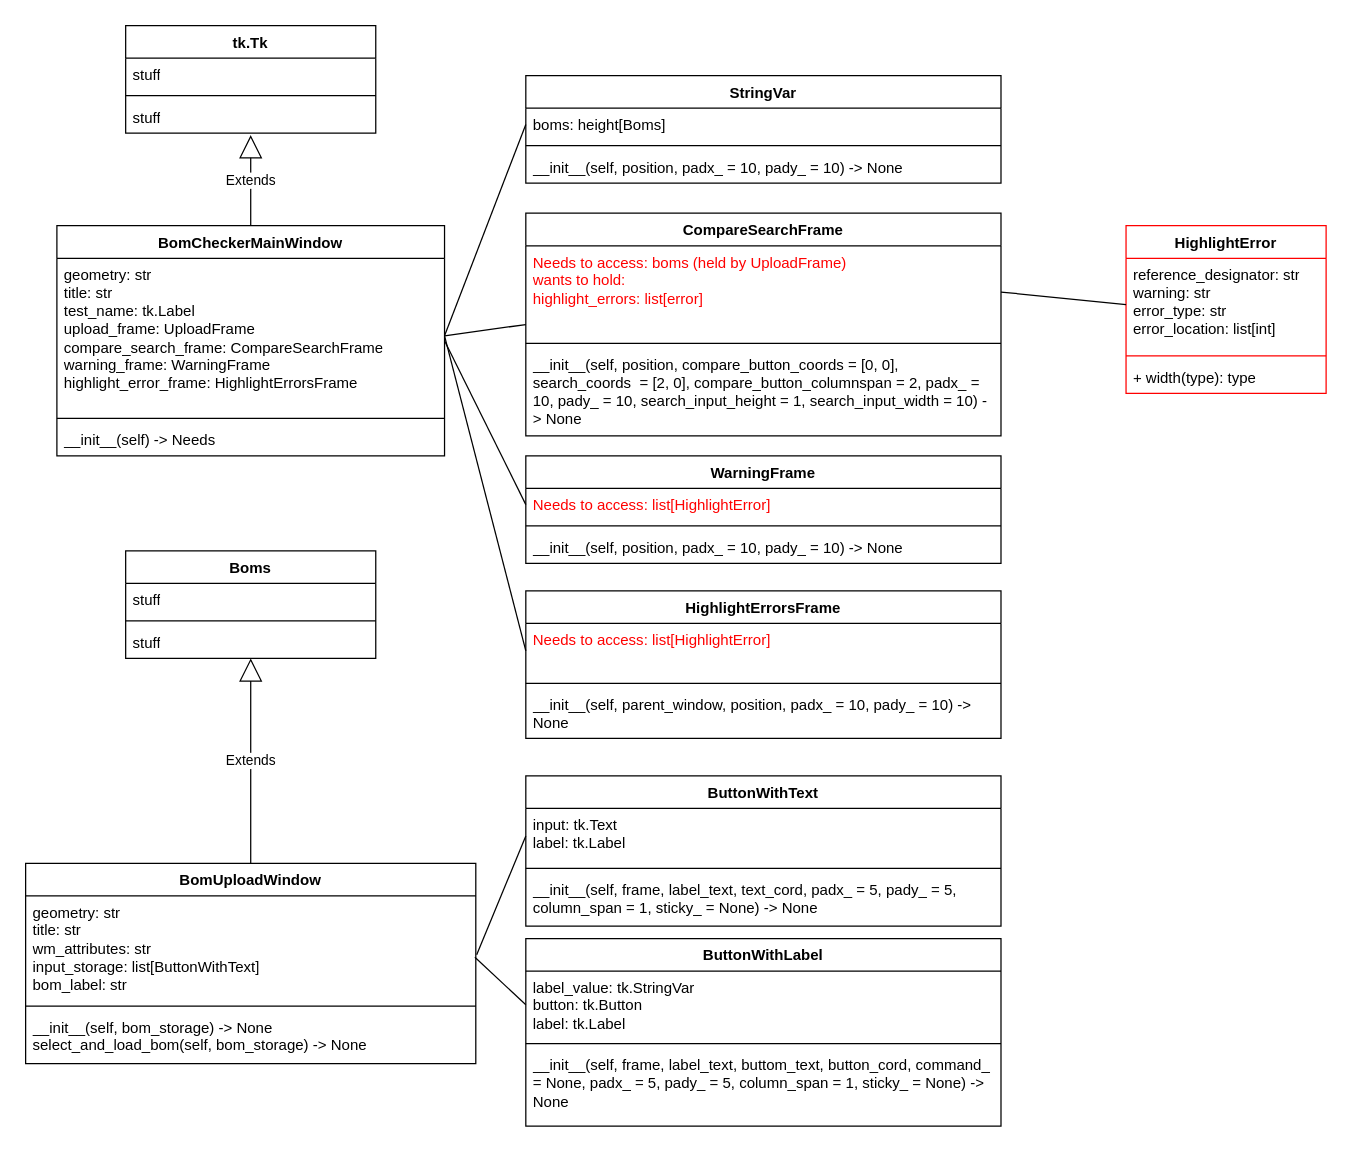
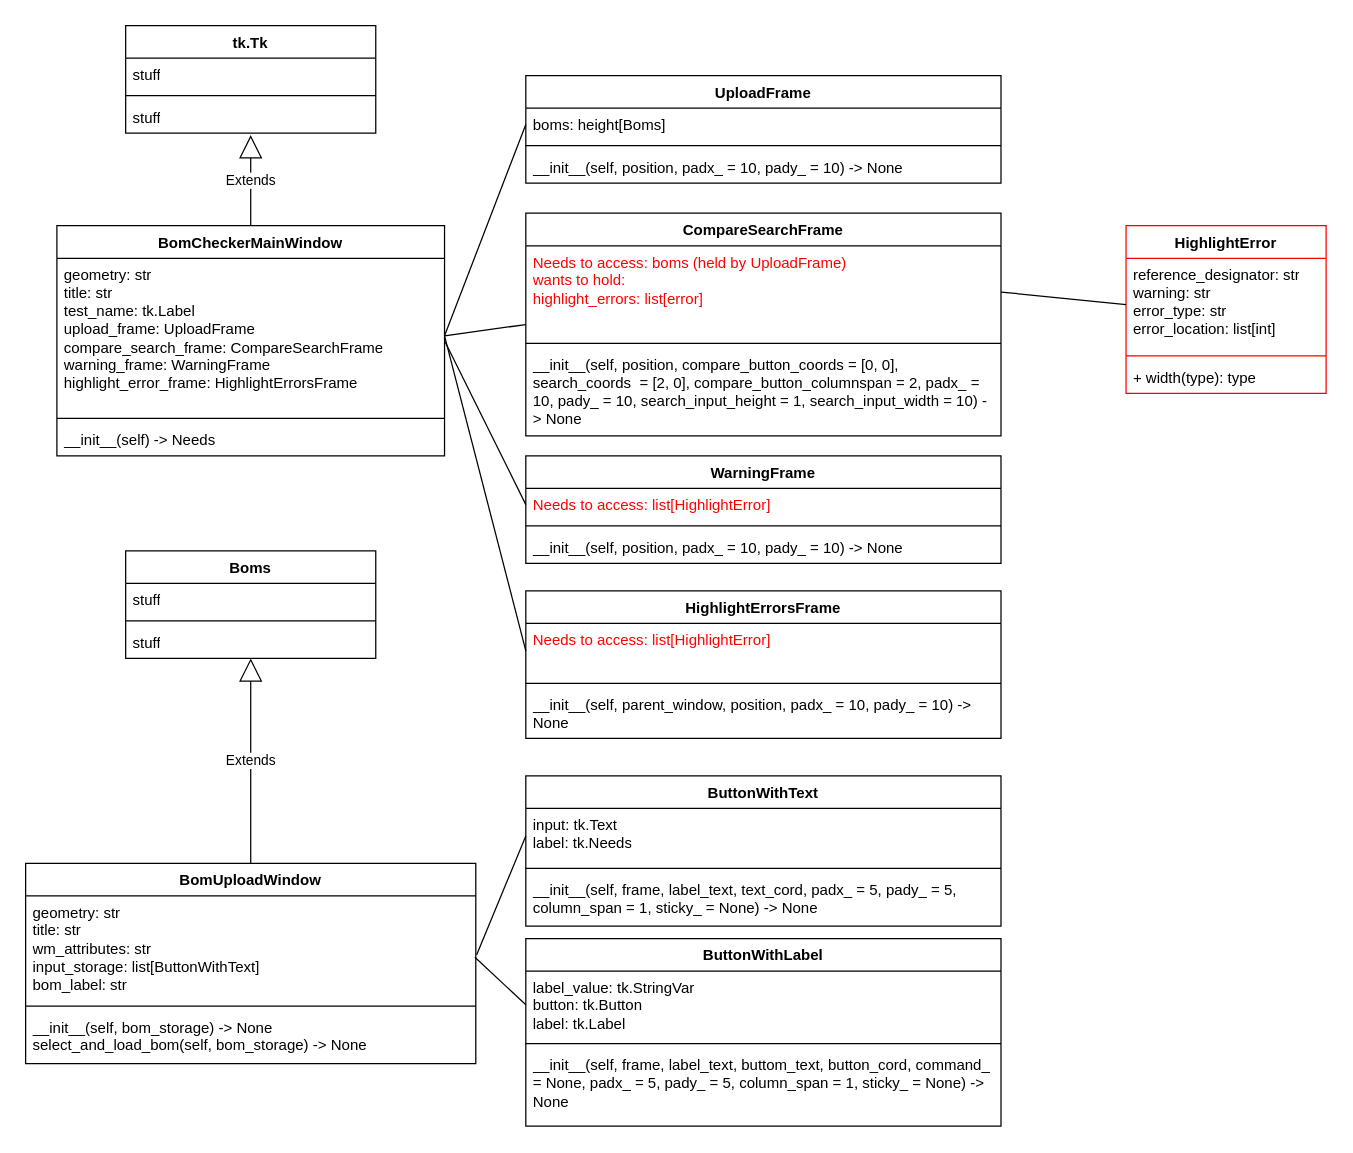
  <mxCell id="0" />
  <mxCell id="1" parent="0" />
  <mxCell id="2" value="tk.Tk" style="swimlane;fontStyle=1;align=center;verticalAlign=top;childLayout=stackLayout;horizontal=1;startSize=26;horizontalStack=0;resizeParent=1;resizeParentMax=0;resizeLast=0;collapsible=1;marginBottom=0;whiteSpace=wrap;html=1;" parent="1" vertex="1"><mxGeometry x="100" width="200" height="86" as="geometry" y="20" /></mxCell>
  <mxCell id="3" value="stuff" style="text;strokeColor=none;fillColor=none;align=left;verticalAlign=top;spacingLeft=4;spacingRight=4;overflow=hidden;rotatable=0;points=[[0,0.5],[1,0.5]];portConstraint=eastwest;whiteSpace=wrap;html=1;" parent="2" vertex="1"><mxGeometry y="26" width="200" height="26" as="geometry" /></mxCell>
  <mxCell id="4" value="" style="line;strokeWidth=1;fillColor=none;align=left;verticalAlign=middle;spacingTop=-1;spacingLeft=3;spacingRight=3;rotatable=0;labelPosition=right;points=[];portConstraint=eastwest;strokeColor=inherit;" parent="2" vertex="1"><mxGeometry y="52" width="200" height="8" as="geometry" /></mxCell>
  <mxCell id="5" value="stuff" style="text;strokeColor=none;fillColor=none;align=left;verticalAlign=top;spacingLeft=4;spacingRight=4;overflow=hidden;rotatable=0;points=[[0,0.5],[1,0.5]];portConstraint=eastwest;whiteSpace=wrap;html=1;" parent="2" vertex="1"><mxGeometry y="60" width="200" height="26" as="geometry" /></mxCell>
  <mxCell id="6" value="BomCheckerMainWindow" style="swimlane;fontStyle=1;align=center;verticalAlign=top;childLayout=stackLayout;horizontal=1;startSize=26;horizontalStack=0;resizeParent=1;resizeParentMax=0;resizeLast=0;collapsible=1;marginBottom=0;whiteSpace=wrap;html=1;" parent="1" vertex="1"><mxGeometry x="45" y="180" width="310" height="184" as="geometry" /></mxCell>
  <mxCell id="7" value="&lt;div&gt;geometry: str&lt;br&gt;&lt;/div&gt;&lt;div&gt;title: str&lt;/div&gt;&lt;div&gt;test_name: tk.Label&lt;/div&gt;&lt;div&gt;upload_frame: UploadFrame&lt;/div&gt;&lt;div&gt;compare_search_frame: CompareSearchFrame&lt;/div&gt;&lt;div&gt;warning_frame: WarningFrame&lt;/div&gt;&lt;div&gt;highlight_error_frame: HighlightErrorsFrame&lt;br&gt;&lt;/div&gt;&lt;div&gt;&lt;br&gt;&lt;/div&gt;&lt;div&gt;&lt;br&gt;&lt;br&gt;&lt;/div&gt;" style="text;strokeColor=none;fillColor=none;align=left;verticalAlign=top;spacingLeft=4;spacingRight=4;overflow=hidden;rotatable=0;points=[[0,0.5],[1,0.5]];portConstraint=eastwest;whiteSpace=wrap;html=1;" parent="6" vertex="1"><mxGeometry y="26" width="310" height="124" as="geometry" /></mxCell>
  <mxCell id="8" value="" style="line;strokeWidth=1;fillColor=none;align=left;verticalAlign=middle;spacingTop=-1;spacingLeft=3;spacingRight=3;rotatable=0;labelPosition=right;points=[];portConstraint=eastwest;strokeColor=inherit;" parent="6" vertex="1"><mxGeometry y="150" width="310" height="8" as="geometry" /></mxCell>
  <mxCell id="9" value="__init__(self) -&amp;gt; Needs" style="text;strokeColor=none;fillColor=none;align=left;verticalAlign=top;spacingLeft=4;spacingRight=4;overflow=hidden;rotatable=0;points=[[0,0.5],[1,0.5]];portConstraint=eastwest;whiteSpace=wrap;html=1;" parent="6" vertex="1"><mxGeometry y="158" width="310" height="26" as="geometry" /></mxCell>
- <mxCell id="10" value="StringVar" style="swimlane;fontStyle=1;align=center;verticalAlign=top;childLayout=stackLayout;horizontal=1;startSize=26;horizontalStack=0;resizeParent=1;resizeParentMax=0;resizeLast=0;collapsible=1;marginBottom=0;whiteSpace=wrap;html=1;" parent="1" vertex="1"><mxGeometry x="420" y="60" width="380" height="86" as="geometry" /></mxCell>
+ <mxCell id="10" value="UploadFrame" style="swimlane;fontStyle=1;align=center;verticalAlign=top;childLayout=stackLayout;horizontal=1;startSize=26;horizontalStack=0;resizeParent=1;resizeParentMax=0;resizeLast=0;collapsible=1;marginBottom=0;whiteSpace=wrap;html=1;" parent="1" vertex="1"><mxGeometry x="420" y="60" width="380" height="86" as="geometry" /></mxCell>
  <mxCell id="11" value="boms: height[Boms]" style="text;strokeColor=none;fillColor=none;align=left;verticalAlign=top;spacingLeft=4;spacingRight=4;overflow=hidden;rotatable=0;points=[[0,0.5],[1,0.5]];portConstraint=eastwest;whiteSpace=wrap;html=1;" parent="10" vertex="1"><mxGeometry y="26" width="380" height="26" as="geometry" /></mxCell>
  <mxCell id="12" value="" style="line;strokeWidth=1;fillColor=none;align=left;verticalAlign=middle;spacingTop=-1;spacingLeft=3;spacingRight=3;rotatable=0;labelPosition=right;points=[];portConstraint=eastwest;strokeColor=inherit;" parent="10" vertex="1"><mxGeometry y="52" width="380" height="8" as="geometry" /></mxCell>
  <mxCell id="13" value="__init__(self, position, padx_ = 10, pady_ = 10) -&amp;gt; None" style="text;strokeColor=none;fillColor=none;align=left;verticalAlign=top;spacingLeft=4;spacingRight=4;overflow=hidden;rotatable=0;points=[[0,0.5],[1,0.5]];portConstraint=eastwest;whiteSpace=wrap;html=1;" parent="10" vertex="1"><mxGeometry y="60" width="380" height="26" as="geometry" /></mxCell>
  <mxCell id="14" value="CompareSearchFrame" style="swimlane;fontStyle=1;align=center;verticalAlign=top;childLayout=stackLayout;horizontal=1;startSize=26;horizontalStack=0;resizeParent=1;resizeParentMax=0;resizeLast=0;collapsible=1;marginBottom=0;whiteSpace=wrap;html=1;" parent="1" vertex="1"><mxGeometry x="420" y="170" width="380" height="178" as="geometry" /></mxCell>
  <mxCell id="15" value="&lt;div&gt;&lt;font color=&quot;#ff0000&quot;&gt;Needs to access: boms (held by UploadFrame)&lt;br&gt;&lt;/font&gt;&lt;/div&gt;&lt;div&gt;&lt;font color=&quot;#ff0000&quot;&gt;wants to hold: &lt;br&gt;&lt;/font&gt;&lt;/div&gt;&lt;font color=&quot;#ff0000&quot;&gt;highlight_errors: list[error]&lt;br&gt;&lt;/font&gt;" style="text;strokeColor=none;fillColor=none;align=left;verticalAlign=top;spacingLeft=4;spacingRight=4;overflow=hidden;rotatable=0;points=[[0,0.5],[1,0.5]];portConstraint=eastwest;whiteSpace=wrap;html=1;" parent="14" vertex="1"><mxGeometry y="26" width="380" height="74" as="geometry" /></mxCell>
  <mxCell id="16" value="" style="line;strokeWidth=1;fillColor=none;align=left;verticalAlign=middle;spacingTop=-1;spacingLeft=3;spacingRight=3;rotatable=0;labelPosition=right;points=[];portConstraint=eastwest;strokeColor=inherit;" parent="14" vertex="1"><mxGeometry y="100" width="380" height="8" as="geometry" /></mxCell>
  <mxCell id="17" value="__init__(self, position, compare_button_coords = [0, 0], search_coords&amp;nbsp; = [2, 0], compare_button_columnspan = 2, padx_ = 10, pady_ = 10, search_input_height = 1, search_input_width = 10) -&amp;gt; None" style="text;strokeColor=none;fillColor=none;align=left;verticalAlign=top;spacingLeft=4;spacingRight=4;overflow=hidden;rotatable=0;points=[[0,0.5],[1,0.5]];portConstraint=eastwest;whiteSpace=wrap;html=1;" parent="14" vertex="1"><mxGeometry y="108" width="380" height="70" as="geometry" /></mxCell>
  <mxCell id="18" value="WarningFrame" style="swimlane;fontStyle=1;align=center;verticalAlign=top;childLayout=stackLayout;horizontal=1;startSize=26;horizontalStack=0;resizeParent=1;resizeParentMax=0;resizeLast=0;collapsible=1;marginBottom=0;whiteSpace=wrap;html=1;" parent="1" vertex="1"><mxGeometry x="420" y="364" width="380" height="86" as="geometry" /></mxCell>
  <mxCell id="19" value="&lt;div&gt;&lt;font color=&quot;#ff0000&quot;&gt;Needs to access: list[HighlightError]&lt;br&gt;&lt;/font&gt;&lt;/div&gt;" style="text;strokeColor=none;fillColor=none;align=left;verticalAlign=top;spacingLeft=4;spacingRight=4;overflow=hidden;rotatable=0;points=[[0,0.5],[1,0.5]];portConstraint=eastwest;whiteSpace=wrap;html=1;" parent="18" vertex="1"><mxGeometry y="26" width="380" height="26" as="geometry" /></mxCell>
  <mxCell id="20" value="" style="line;strokeWidth=1;fillColor=none;align=left;verticalAlign=middle;spacingTop=-1;spacingLeft=3;spacingRight=3;rotatable=0;labelPosition=right;points=[];portConstraint=eastwest;strokeColor=inherit;" parent="18" vertex="1"><mxGeometry y="52" width="380" height="8" as="geometry" /></mxCell>
  <mxCell id="21" value="__init__(self, position, padx_ = 10, pady_ = 10) -&amp;gt; None" style="text;strokeColor=none;fillColor=none;align=left;verticalAlign=top;spacingLeft=4;spacingRight=4;overflow=hidden;rotatable=0;points=[[0,0.5],[1,0.5]];portConstraint=eastwest;whiteSpace=wrap;html=1;" parent="18" vertex="1"><mxGeometry y="60" width="380" height="26" as="geometry" /></mxCell>
  <mxCell id="22" value="HighlightErrorsFrame" style="swimlane;fontStyle=1;align=center;verticalAlign=top;childLayout=stackLayout;horizontal=1;startSize=26;horizontalStack=0;resizeParent=1;resizeParentMax=0;resizeLast=0;collapsible=1;marginBottom=0;whiteSpace=wrap;html=1;" parent="1" vertex="1"><mxGeometry x="420" y="472" width="380" height="118" as="geometry" /></mxCell>
  <mxCell id="23" value="&lt;font color=&quot;#ff0000&quot;&gt;Needs to access: list[HighlightError]&lt;br&gt;&lt;/font&gt;" style="text;strokeColor=none;fillColor=none;align=left;verticalAlign=top;spacingLeft=4;spacingRight=4;overflow=hidden;rotatable=0;points=[[0,0.5],[1,0.5]];portConstraint=eastwest;whiteSpace=wrap;html=1;" parent="22" vertex="1"><mxGeometry y="26" width="380" height="44" as="geometry" /></mxCell>
  <mxCell id="24" value="" style="line;strokeWidth=1;fillColor=none;align=left;verticalAlign=middle;spacingTop=-1;spacingLeft=3;spacingRight=3;rotatable=0;labelPosition=right;points=[];portConstraint=eastwest;strokeColor=inherit;" parent="22" vertex="1"><mxGeometry y="70" width="380" height="8" as="geometry" /></mxCell>
  <mxCell id="25" value="__init__(self, parent_window, position, padx_ = 10, pady_ = 10) -&amp;gt; None" style="text;strokeColor=none;fillColor=none;align=left;verticalAlign=top;spacingLeft=4;spacingRight=4;overflow=hidden;rotatable=0;points=[[0,0.5],[1,0.5]];portConstraint=eastwest;whiteSpace=wrap;html=1;" parent="22" vertex="1"><mxGeometry y="78" width="380" height="40" as="geometry" /></mxCell>
  <mxCell id="26" value="Extends" style="endArrow=block;endSize=16;endFill=0;html=1;rounded=0;entryX=0.5;entryY=1.058;entryDx=0;entryDy=0;entryPerimeter=0;exitX=0.5;exitY=0;exitDx=0;exitDy=0;" parent="1" source="6" target="5" edge="1"><mxGeometry width="160" relative="1" as="geometry"><mxPoint x="210" y="300" as="sourcePoint" /><mxPoint x="370" y="300" as="targetPoint" /></mxGeometry></mxCell>
  <mxCell id="27" value="" style="endArrow=none;html=1;rounded=0;entryX=0;entryY=0.5;entryDx=0;entryDy=0;exitX=1;exitY=0.5;exitDx=0;exitDy=0;" parent="1" source="7" target="11" edge="1"><mxGeometry width="50" height="50" relative="1" as="geometry"><mxPoint x="340" y="290" as="sourcePoint" /><mxPoint x="390" y="240" as="targetPoint" /></mxGeometry></mxCell>
  <mxCell id="28" value="" style="endArrow=none;html=1;rounded=0;entryX=0;entryY=0.5;entryDx=0;entryDy=0;exitX=1;exitY=0.5;exitDx=0;exitDy=0;" parent="1" source="7" target="14" edge="1"><mxGeometry width="50" height="50" relative="1" as="geometry"><mxPoint x="365" y="278" as="sourcePoint" /><mxPoint x="430" y="92" as="targetPoint" /></mxGeometry></mxCell>
  <mxCell id="29" value="" style="endArrow=none;html=1;rounded=0;entryX=0;entryY=0.5;entryDx=0;entryDy=0;exitX=1;exitY=0.5;exitDx=0;exitDy=0;" parent="1" source="7" target="23" edge="1"><mxGeometry width="50" height="50" relative="1" as="geometry"><mxPoint x="340" y="300" as="sourcePoint" /><mxPoint x="390" y="250" as="targetPoint" /></mxGeometry></mxCell>
  <mxCell id="30" value="" style="endArrow=none;html=1;rounded=0;entryX=0;entryY=0.5;entryDx=0;entryDy=0;exitX=1;exitY=0.5;exitDx=0;exitDy=0;" parent="1" source="6" target="19" edge="1"><mxGeometry width="50" height="50" relative="1" as="geometry"><mxPoint x="340" y="300" as="sourcePoint" /><mxPoint x="390" y="250" as="targetPoint" /></mxGeometry></mxCell>
  <mxCell id="31" value="ButtonWithText" style="swimlane;fontStyle=1;align=center;verticalAlign=top;childLayout=stackLayout;horizontal=1;startSize=26;horizontalStack=0;resizeParent=1;resizeParentMax=0;resizeLast=0;collapsible=1;marginBottom=0;whiteSpace=wrap;html=1;" parent="1" vertex="1"><mxGeometry x="420" y="620" width="380" height="120" as="geometry" /></mxCell>
- <mxCell id="32" value="&lt;div&gt;input: tk.Text&lt;/div&gt;&lt;div&gt;label: tk.Label&lt;br&gt;&lt;/div&gt;" style="text;strokeColor=none;fillColor=none;align=left;verticalAlign=top;spacingLeft=4;spacingRight=4;overflow=hidden;rotatable=0;points=[[0,0.5],[1,0.5]];portConstraint=eastwest;whiteSpace=wrap;html=1;" parent="31" vertex="1"><mxGeometry y="26" width="380" height="44" as="geometry" /></mxCell>
+ <mxCell id="32" value="&lt;div&gt;input: tk.Text&lt;/div&gt;&lt;div&gt;label: tk.Needs&lt;br&gt;&lt;/div&gt;" style="text;strokeColor=none;fillColor=none;align=left;verticalAlign=top;spacingLeft=4;spacingRight=4;overflow=hidden;rotatable=0;points=[[0,0.5],[1,0.5]];portConstraint=eastwest;whiteSpace=wrap;html=1;" parent="31" vertex="1"><mxGeometry y="26" width="380" height="44" as="geometry" /></mxCell>
  <mxCell id="33" value="" style="line;strokeWidth=1;fillColor=none;align=left;verticalAlign=middle;spacingTop=-1;spacingLeft=3;spacingRight=3;rotatable=0;labelPosition=right;points=[];portConstraint=eastwest;strokeColor=inherit;" parent="31" vertex="1"><mxGeometry y="70" width="380" height="8" as="geometry" /></mxCell>
  <mxCell id="34" value="__init__(self, frame, label_text, text_cord, padx_ = 5, pady_ = 5, column_span = 1, sticky_ = None) -&amp;gt; None" style="text;strokeColor=none;fillColor=none;align=left;verticalAlign=top;spacingLeft=4;spacingRight=4;overflow=hidden;rotatable=0;points=[[0,0.5],[1,0.5]];portConstraint=eastwest;whiteSpace=wrap;html=1;" parent="31" vertex="1"><mxGeometry y="78" width="380" height="42" as="geometry" /></mxCell>
  <mxCell id="35" value="ButtonWithLabel" style="swimlane;fontStyle=1;align=center;verticalAlign=top;childLayout=stackLayout;horizontal=1;startSize=26;horizontalStack=0;resizeParent=1;resizeParentMax=0;resizeLast=0;collapsible=1;marginBottom=0;whiteSpace=wrap;html=1;" parent="1" vertex="1"><mxGeometry x="420" y="750" width="380" height="150" as="geometry" /></mxCell>
  <mxCell id="36" value="&lt;div&gt;label_value: tk.StringVar&lt;/div&gt;&lt;div&gt;button: tk.Button&lt;/div&gt;&lt;div&gt;label: tk.Label&lt;br&gt;&lt;/div&gt;" style="text;strokeColor=none;fillColor=none;align=left;verticalAlign=top;spacingLeft=4;spacingRight=4;overflow=hidden;rotatable=0;points=[[0,0.5],[1,0.5]];portConstraint=eastwest;whiteSpace=wrap;html=1;" parent="35" vertex="1"><mxGeometry y="26" width="380" height="54" as="geometry" /></mxCell>
  <mxCell id="37" value="" style="line;strokeWidth=1;fillColor=none;align=left;verticalAlign=middle;spacingTop=-1;spacingLeft=3;spacingRight=3;rotatable=0;labelPosition=right;points=[];portConstraint=eastwest;strokeColor=inherit;" parent="35" vertex="1"><mxGeometry y="80" width="380" height="8" as="geometry" /></mxCell>
  <mxCell id="38" value="__init__(self, frame, label_text, buttom_text, button_cord, command_ = None, padx_ = 5, pady_ = 5, column_span = 1, sticky_ = None) -&amp;gt; None" style="text;strokeColor=none;fillColor=none;align=left;verticalAlign=top;spacingLeft=4;spacingRight=4;overflow=hidden;rotatable=0;points=[[0,0.5],[1,0.5]];portConstraint=eastwest;whiteSpace=wrap;html=1;" parent="35" vertex="1"><mxGeometry y="88" width="380" height="62" as="geometry" /></mxCell>
  <mxCell id="39" value="Boms" style="swimlane;fontStyle=1;align=center;verticalAlign=top;childLayout=stackLayout;horizontal=1;startSize=26;horizontalStack=0;resizeParent=1;resizeParentMax=0;resizeLast=0;collapsible=1;marginBottom=0;whiteSpace=wrap;html=1;" parent="1" vertex="1"><mxGeometry x="100" y="440" width="200" height="86" as="geometry" /></mxCell>
  <mxCell id="40" value="stuff" style="text;strokeColor=none;fillColor=none;align=left;verticalAlign=top;spacingLeft=4;spacingRight=4;overflow=hidden;rotatable=0;points=[[0,0.5],[1,0.5]];portConstraint=eastwest;whiteSpace=wrap;html=1;" parent="39" vertex="1"><mxGeometry y="26" width="200" height="26" as="geometry" /></mxCell>
  <mxCell id="41" value="" style="line;strokeWidth=1;fillColor=none;align=left;verticalAlign=middle;spacingTop=-1;spacingLeft=3;spacingRight=3;rotatable=0;labelPosition=right;points=[];portConstraint=eastwest;strokeColor=inherit;" parent="39" vertex="1"><mxGeometry y="52" width="200" height="8" as="geometry" /></mxCell>
  <mxCell id="42" value="stuff" style="text;strokeColor=none;fillColor=none;align=left;verticalAlign=top;spacingLeft=4;spacingRight=4;overflow=hidden;rotatable=0;points=[[0,0.5],[1,0.5]];portConstraint=eastwest;whiteSpace=wrap;html=1;" parent="39" vertex="1"><mxGeometry y="60" width="200" height="26" as="geometry" /></mxCell>
  <mxCell id="43" value="BomUploadWindow" style="swimlane;fontStyle=1;align=center;verticalAlign=top;childLayout=stackLayout;horizontal=1;startSize=26;horizontalStack=0;resizeParent=1;resizeParentMax=0;resizeLast=0;collapsible=1;marginBottom=0;whiteSpace=wrap;html=1;" parent="1" vertex="1"><mxGeometry y="690" width="360" height="160" as="geometry" x="20" /></mxCell>
  <mxCell id="44" value="&lt;div&gt;geometry: str&lt;br&gt;&lt;/div&gt;&lt;div&gt;title: str&lt;/div&gt;&lt;div&gt;wm_attributes: str&lt;/div&gt;&lt;div&gt;input_storage: list[ButtonWithText]&lt;/div&gt;&lt;div&gt;bom_label: str&lt;br&gt;&lt;/div&gt;" style="text;strokeColor=none;fillColor=none;align=left;verticalAlign=top;spacingLeft=4;spacingRight=4;overflow=hidden;rotatable=0;points=[[0,0.5],[1,0.5]];portConstraint=eastwest;whiteSpace=wrap;html=1;" parent="43" vertex="1"><mxGeometry y="26" width="360" height="84" as="geometry" /></mxCell>
  <mxCell id="45" value="" style="line;strokeWidth=1;fillColor=none;align=left;verticalAlign=middle;spacingTop=-1;spacingLeft=3;spacingRight=3;rotatable=0;labelPosition=right;points=[];portConstraint=eastwest;strokeColor=inherit;" parent="43" vertex="1"><mxGeometry y="110" width="360" height="8" as="geometry" /></mxCell>
  <mxCell id="46" value="&lt;div&gt;__init__(self, bom_storage) -&amp;gt; None&lt;/div&gt;&lt;div&gt;select_and_load_bom(self, bom_storage) -&amp;gt; None&lt;br&gt;&lt;/div&gt;" style="text;strokeColor=none;fillColor=none;align=left;verticalAlign=top;spacingLeft=4;spacingRight=4;overflow=hidden;rotatable=0;points=[[0,0.5],[1,0.5]];portConstraint=eastwest;whiteSpace=wrap;html=1;" parent="43" vertex="1"><mxGeometry y="118" width="360" height="42" as="geometry" /></mxCell>
  <mxCell id="47" value="Extends" style="endArrow=block;endSize=16;endFill=0;html=1;rounded=0;exitX=0.5;exitY=0;exitDx=0;exitDy=0;" parent="1" source="43" target="42" edge="1"><mxGeometry width="160" relative="1" as="geometry"><mxPoint x="199.58" y="608" as="sourcePoint" /><mxPoint x="199.58" y="536" as="targetPoint" /></mxGeometry></mxCell>
  <mxCell id="48" value="" style="endArrow=none;html=1;rounded=0;entryX=0;entryY=0.5;entryDx=0;entryDy=0;exitX=1.002;exitY=0.559;exitDx=0;exitDy=0;exitPerimeter=0;" parent="1" source="44" target="32" edge="1"><mxGeometry width="50" height="50" relative="1" as="geometry"><mxPoint x="400" y="760" as="sourcePoint" /><mxPoint x="450" y="710" as="targetPoint" /></mxGeometry></mxCell>
  <mxCell id="49" value="" style="endArrow=none;html=1;rounded=0;entryX=0;entryY=0.5;entryDx=0;entryDy=0;exitX=0.998;exitY=0.583;exitDx=0;exitDy=0;exitPerimeter=0;" parent="1" source="44" target="36" edge="1"><mxGeometry width="50" height="50" relative="1" as="geometry"><mxPoint x="400" y="760" as="sourcePoint" /><mxPoint x="450" y="710" as="targetPoint" /></mxGeometry></mxCell>
  <mxCell id="50" value="HighlightError" style="swimlane;fontStyle=1;align=center;verticalAlign=top;childLayout=stackLayout;horizontal=1;startSize=26;horizontalStack=0;resizeParent=1;resizeParentMax=0;resizeLast=0;collapsible=1;marginBottom=0;whiteSpace=wrap;html=1;strokeColor=#FF0000;" vertex="1" parent="1"><mxGeometry x="900" y="180" width="160" height="134" as="geometry" /></mxCell>
  <mxCell id="51" value="&lt;div&gt;reference_designator: str&lt;/div&gt;&lt;div&gt;warning: str&lt;/div&gt;&lt;div&gt;error_type: str&lt;/div&gt;&lt;div&gt;error_location: list[int]&lt;br&gt;&lt;/div&gt;" style="text;strokeColor=none;fillColor=none;align=left;verticalAlign=top;spacingLeft=4;spacingRight=4;overflow=hidden;rotatable=0;points=[[0,0.5],[1,0.5]];portConstraint=eastwest;whiteSpace=wrap;html=1;" vertex="1" parent="50"><mxGeometry y="26" width="160" height="74" as="geometry" /></mxCell>
  <mxCell id="52" value="" style="line;strokeWidth=1;fillColor=none;align=left;verticalAlign=middle;spacingTop=-1;spacingLeft=3;spacingRight=3;rotatable=0;labelPosition=right;points=[];portConstraint=eastwest;strokeColor=inherit;" vertex="1" parent="50"><mxGeometry y="100" width="160" height="8" as="geometry" /></mxCell>
  <mxCell id="53" value="+ width(type): type" style="text;strokeColor=none;fillColor=none;align=left;verticalAlign=top;spacingLeft=4;spacingRight=4;overflow=hidden;rotatable=0;points=[[0,0.5],[1,0.5]];portConstraint=eastwest;whiteSpace=wrap;html=1;" vertex="1" parent="50"><mxGeometry y="108" width="160" height="26" as="geometry" /></mxCell>
  <mxCell id="54" value="" style="endArrow=none;html=1;rounded=0;entryX=0;entryY=0.5;entryDx=0;entryDy=0;exitX=1;exitY=0.5;exitDx=0;exitDy=0;" edge="1" parent="1" source="15" target="51"><mxGeometry width="50" height="50" relative="1" as="geometry"><mxPoint x="570" y="350" as="sourcePoint" /><mxPoint x="620" y="300" as="targetPoint" /></mxGeometry></mxCell>
